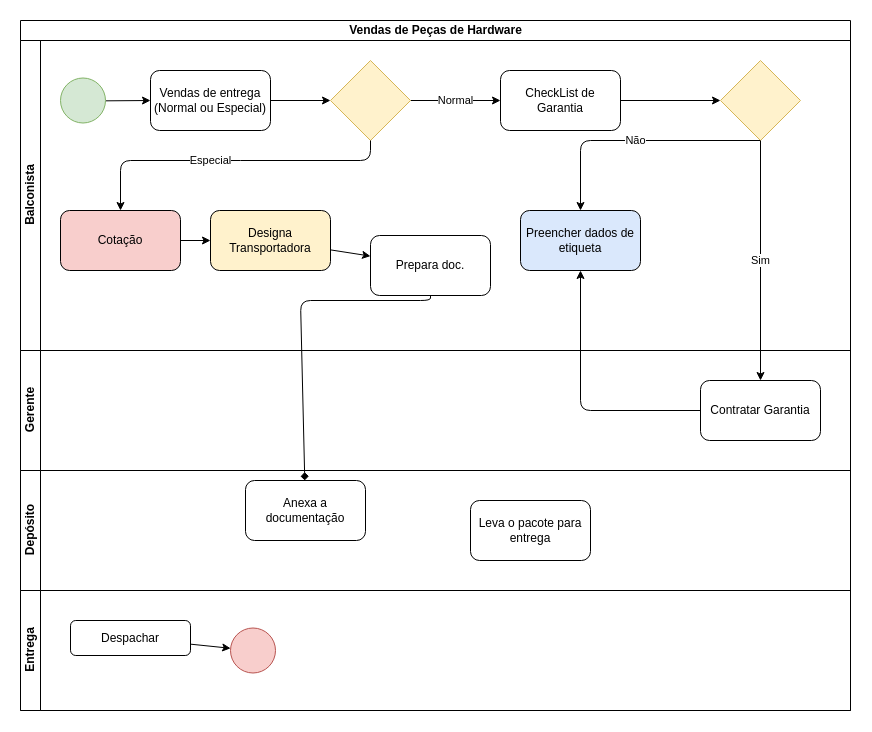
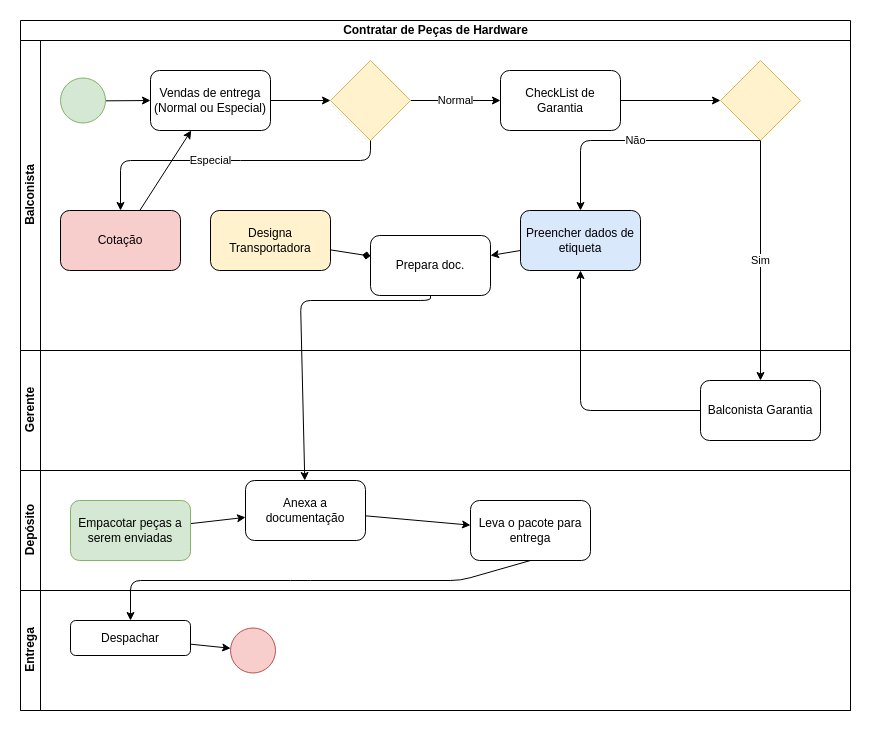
  <mxCell id="0" />
  <mxCell id="1" parent="0" />
- <mxCell id="2" value="Vendas de Peças de Hardware" style="swimlane;childLayout=stackLayout;resizeParent=1;resizeParentMax=0;horizontal=1;startSize=20;horizontalStack=0;html=1;" parent="1" vertex="1"><mxGeometry x="20" y="20" width="830" height="690" as="geometry" /></mxCell>
+ <mxCell id="2" value="Contratar de Peças de Hardware" style="swimlane;childLayout=stackLayout;resizeParent=1;resizeParentMax=0;horizontal=1;startSize=20;horizontalStack=0;html=1;" parent="1" vertex="1"><mxGeometry x="20" y="20" width="830" height="690" as="geometry" /></mxCell>
  <mxCell id="3" value="Balconista" style="swimlane;startSize=20;horizontal=0;html=1;" parent="2" vertex="1"><mxGeometry y="20" width="830" height="310" as="geometry" /></mxCell>
  <mxCell id="4" style="edgeStyle=none;html=1;entryX=0;entryY=0.5;entryDx=0;entryDy=0;" parent="3" source="5" target="9" edge="1"><mxGeometry relative="1" as="geometry" /></mxCell>
  <mxCell id="5" value="" style="ellipse;whiteSpace=wrap;html=1;aspect=fixed;fillColor=#d5e8d4;strokeColor=#82b366;" parent="3" vertex="1"><mxGeometry x="40" y="37.5" width="45" height="45" as="geometry" /></mxCell>
  <mxCell id="6" value="Normal" style="edgeStyle=none;html=1;entryX=0;entryY=0.5;entryDx=0;entryDy=0;" parent="3" source="7" target="11" edge="1"><mxGeometry relative="1" as="geometry" /></mxCell>
  <mxCell id="7" value="" style="rhombus;whiteSpace=wrap;html=1;fillColor=#fff2cc;strokeColor=#d6b656;" parent="3" vertex="1"><mxGeometry x="310" y="20" width="80" height="80" as="geometry" /></mxCell>
  <mxCell id="8" style="edgeStyle=none;html=1;entryX=0;entryY=0.5;entryDx=0;entryDy=0;" parent="3" source="9" target="7" edge="1"><mxGeometry relative="1" as="geometry" /></mxCell>
  <mxCell id="9" value="Vendas de entrega (Normal ou Especial)" style="rounded=1;whiteSpace=wrap;html=1;" parent="3" vertex="1"><mxGeometry x="130" y="30" width="120" height="60" as="geometry" /></mxCell>
  <mxCell id="10" value="" style="edgeStyle=none;html=1;" parent="3" source="11" target="19" edge="1"><mxGeometry relative="1" as="geometry" /></mxCell>
  <mxCell id="11" value="CheckList de Garantia" style="rounded=1;whiteSpace=wrap;html=1;" parent="3" vertex="1"><mxGeometry x="480" y="30" width="120" height="60" as="geometry" /></mxCell>
- <mxCell id="12" value="" style="edgeStyle=none;html=1;" parent="3" source="13" target="14" edge="1"><mxGeometry relative="1" as="geometry" /></mxCell>
+ <mxCell id="12" value="" style="edgeStyle=none;html=1;endArrow=diamond;" parent="3" source="13" target="14" edge="1"><mxGeometry relative="1" as="geometry" /></mxCell>
  <mxCell id="13" value="Designa Transportadora" style="rounded=1;whiteSpace=wrap;html=1;fillColor=#fff2cc;" parent="3" vertex="1"><mxGeometry x="190" y="170" width="120" height="60" as="geometry" /></mxCell>
  <mxCell id="14" value="Prepara doc." style="rounded=1;whiteSpace=wrap;html=1;" parent="3" vertex="1"><mxGeometry x="350" y="195" width="120" height="60" as="geometry" /></mxCell>
  <mxCell id="15" value="Cotação" style="rounded=1;whiteSpace=wrap;html=1;fillColor=#f8cecc;" parent="3" vertex="1"><mxGeometry x="40" y="170" width="120" height="60" as="geometry" /></mxCell>
  <mxCell id="16" value="Especial" style="edgeStyle=none;html=1;" parent="3" source="7" target="15" edge="1"><mxGeometry x="0.125" relative="1" as="geometry"><Array as="points"><mxPoint x="350" y="120" /><mxPoint x="210" y="120" /><mxPoint x="100" y="120" /></Array><mxPoint as="offset" /></mxGeometry></mxCell>
- <mxCell id="17" style="edgeStyle=none;html=1;" parent="3" source="15" target="13" edge="1"><mxGeometry relative="1" as="geometry" /></mxCell>
+ <mxCell id="17" style="edgeStyle=none;html=1;" parent="3" source="15" target="9" edge="1"><mxGeometry relative="1" as="geometry" /></mxCell>
  <mxCell id="18" value="Não" style="edgeStyle=none;html=1;exitX=0.5;exitY=1;exitDx=0;exitDy=0;" parent="3" source="19" target="21" edge="1"><mxGeometry relative="1" as="geometry"><Array as="points"><mxPoint x="560" y="100" /></Array></mxGeometry></mxCell>
  <mxCell id="19" value="" style="rhombus;whiteSpace=wrap;html=1;fillColor=#fff2cc;strokeColor=#d6b656;" parent="3" vertex="1"><mxGeometry x="700" y="20" width="80" height="80" as="geometry" /></mxCell>
+ <mxCell id="20" value="" style="edgeStyle=none;html=1;" parent="3" source="21" target="14" edge="1"><mxGeometry relative="1" as="geometry" /></mxCell>
  <mxCell id="21" value="Preencher dados de etiqueta" style="rounded=1;whiteSpace=wrap;html=1;fillColor=#dae8fc;" parent="3" vertex="1"><mxGeometry x="500" y="170" width="120" height="60" as="geometry" /></mxCell>
  <mxCell id="22" value="Gerente" style="swimlane;startSize=20;horizontal=0;html=1;" parent="2" vertex="1"><mxGeometry y="330" width="830" height="120" as="geometry" /></mxCell>
- <mxCell id="23" value="Contratar Garantia" style="rounded=1;whiteSpace=wrap;html=1;" parent="22" vertex="1"><mxGeometry x="680" y="30" width="120" height="60" as="geometry" /></mxCell>
+ <mxCell id="23" value="Balconista Garantia" style="rounded=1;whiteSpace=wrap;html=1;" parent="22" vertex="1"><mxGeometry x="680" y="30" width="120" height="60" as="geometry" /></mxCell>
  <mxCell id="24" value="Depósito" style="swimlane;startSize=20;horizontal=0;html=1;" parent="2" vertex="1"><mxGeometry y="450" width="830" height="120" as="geometry" /></mxCell>
+ <mxCell id="25" value="" style="edgeStyle=none;html=1;" parent="24" source="26" target="28" edge="1"><mxGeometry relative="1" as="geometry" /></mxCell>
+ <mxCell id="26" value="Empacotar peças a serem enviadas" style="rounded=1;whiteSpace=wrap;html=1;fillColor=#d5e8d4;strokeColor=#82b366;" parent="24" vertex="1"><mxGeometry x="50" y="30" width="120" height="60" as="geometry" /></mxCell>
+ <mxCell id="27" value="" style="edgeStyle=none;html=1;" parent="24" source="28" target="29" edge="1"><mxGeometry relative="1" as="geometry" /></mxCell>
  <mxCell id="28" value="Anexa a documentação" style="rounded=1;whiteSpace=wrap;html=1;" parent="24" vertex="1"><mxGeometry x="225" y="10" width="120" height="60" as="geometry" /></mxCell>
  <mxCell id="29" value="Leva o pacote para entrega" style="rounded=1;whiteSpace=wrap;html=1;" parent="24" vertex="1"><mxGeometry x="450" y="30" width="120" height="60" as="geometry" /></mxCell>
  <mxCell id="30" value="Entrega" style="swimlane;startSize=20;horizontal=0;html=1;" parent="2" vertex="1"><mxGeometry y="570" width="830" height="120" as="geometry" /></mxCell>
  <mxCell id="31" value="" style="edgeStyle=none;html=1;" parent="30" source="32" target="33" edge="1"><mxGeometry relative="1" as="geometry" /></mxCell>
  <mxCell id="32" value="Despachar" style="rounded=1;whiteSpace=wrap;html=1;" parent="30" vertex="1"><mxGeometry x="50" y="30" width="120" height="35" as="geometry" /></mxCell>
  <mxCell id="33" value="" style="ellipse;whiteSpace=wrap;html=1;aspect=fixed;fillColor=#f8cecc;strokeColor=#b85450;" parent="30" vertex="1"><mxGeometry x="210" y="37.5" width="45" height="45" as="geometry" /></mxCell>
  <mxCell id="34" value="Sim" style="edgeStyle=none;html=1;" parent="2" source="19" target="23" edge="1"><mxGeometry relative="1" as="geometry" /></mxCell>
  <mxCell id="35" style="edgeStyle=none;html=1;entryX=0.5;entryY=1;entryDx=0;entryDy=0;exitX=0;exitY=0.5;exitDx=0;exitDy=0;" parent="2" source="23" target="21" edge="1"><mxGeometry relative="1" as="geometry"><Array as="points"><mxPoint x="560" y="390" /></Array></mxGeometry></mxCell>
- <mxCell id="36" style="edgeStyle=none;html=1;endArrow=diamond;" parent="2" source="14" target="28" edge="1"><mxGeometry relative="1" as="geometry"><Array as="points"><mxPoint x="410" y="280" /><mxPoint x="280" y="280" /></Array></mxGeometry></mxCell>
+ <mxCell id="36" style="edgeStyle=none;html=1;" parent="2" source="14" target="28" edge="1"><mxGeometry relative="1" as="geometry"><Array as="points"><mxPoint x="410" y="280" /><mxPoint x="280" y="280" /></Array></mxGeometry></mxCell>
+ <mxCell id="37" style="edgeStyle=none;html=1;entryX=0.5;entryY=0;entryDx=0;entryDy=0;exitX=0.5;exitY=1;exitDx=0;exitDy=0;" parent="2" source="29" target="32" edge="1"><mxGeometry relative="1" as="geometry"><Array as="points"><mxPoint x="440" y="560" /><mxPoint x="280" y="560" /><mxPoint x="110" y="560" /></Array></mxGeometry></mxCell>
